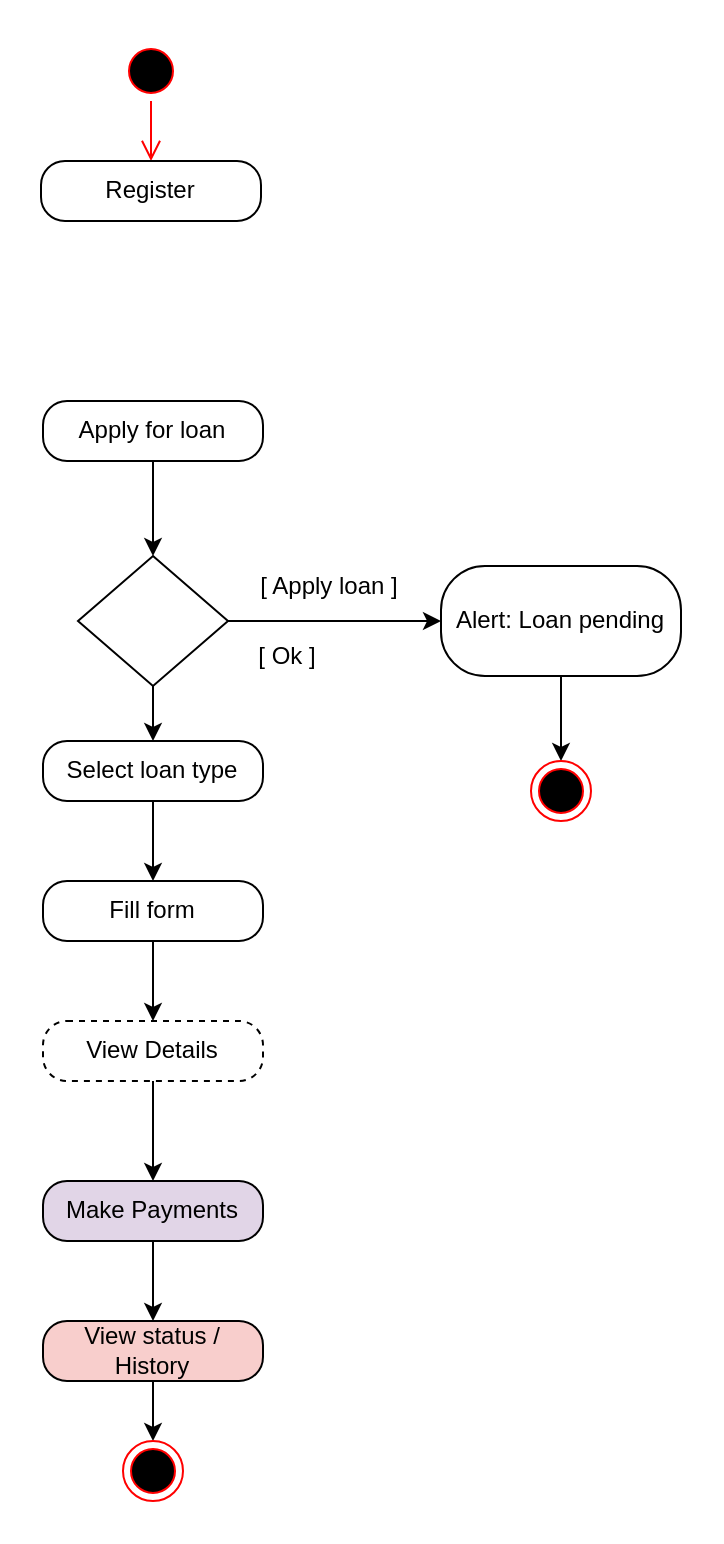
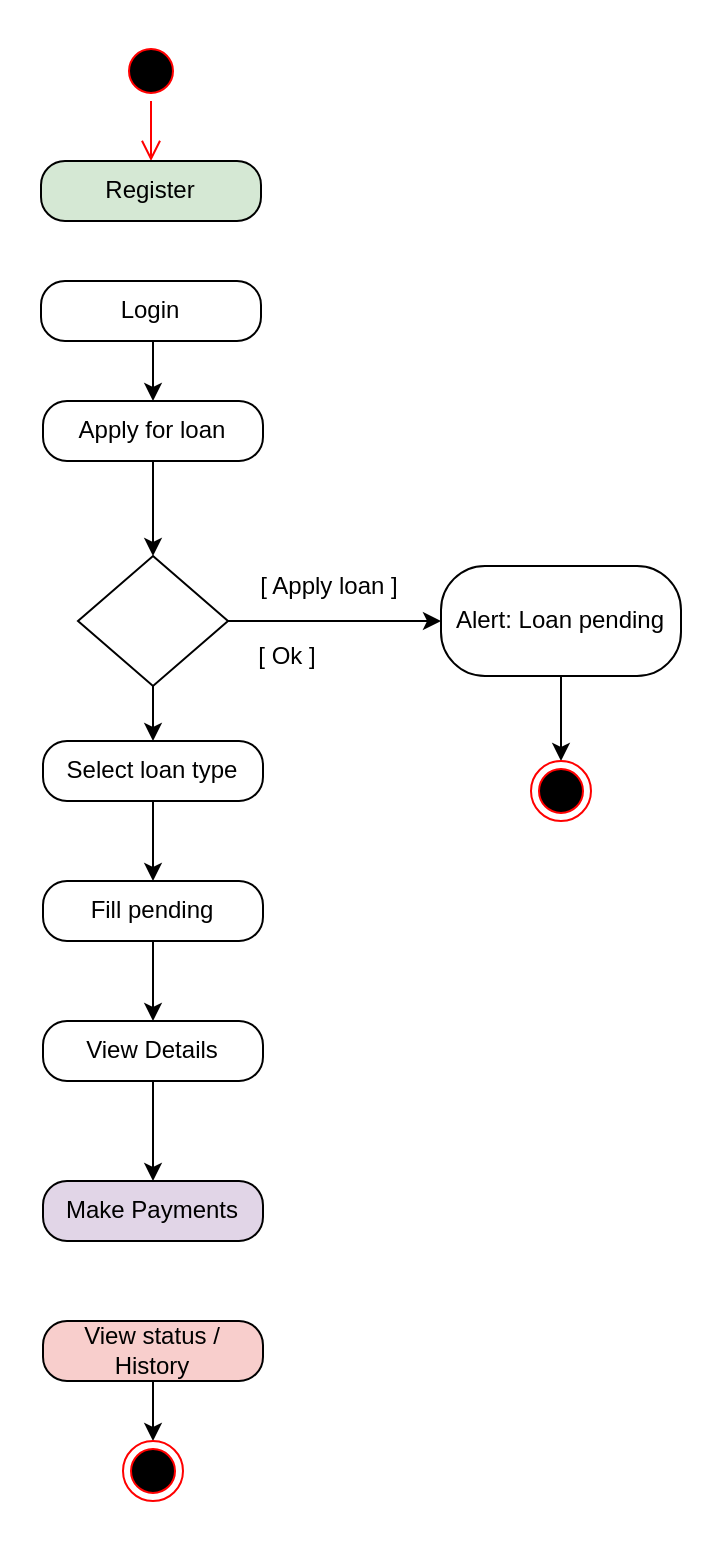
  <mxCell id="0" />
  <mxCell id="1" parent="0" />
  <mxCell id="2" value="" style="ellipse;html=1;shape=startState;fillColor=#000000;strokeColor=#ff0000;" parent="1" vertex="1"><mxGeometry x="60" y="20" width="30" height="30" as="geometry" /></mxCell>
  <mxCell id="3" value="" style="edgeStyle=orthogonalEdgeStyle;html=1;verticalAlign=bottom;endArrow=open;endSize=8;strokeColor=#ff0000;rounded=0;entryX=0.5;entryY=0;entryDx=0;entryDy=0;" parent="1" source="2" target="18" edge="1"><mxGeometry relative="1" as="geometry"><mxPoint x="75" y="70" as="targetPoint" /></mxGeometry></mxCell>
+ <mxCell id="4" value="" style="edgeStyle=orthogonalEdgeStyle;rounded=0;orthogonalLoop=1;jettySize=auto;html=1;exitX=0.5;exitY=1;exitDx=0;exitDy=0;entryX=0.5;entryY=0;entryDx=0;entryDy=0;" parent="1" source="23" target="22" edge="1"><mxGeometry relative="1" as="geometry"><mxPoint x="75" y="160" as="sourcePoint" /><mxPoint x="76" y="190" as="targetPoint" /></mxGeometry></mxCell>
  <mxCell id="5" value="" style="edgeStyle=orthogonalEdgeStyle;rounded=0;orthogonalLoop=1;jettySize=auto;html=1;entryX=0;entryY=0.5;entryDx=0;entryDy=0;" parent="1" source="7" target="21" edge="1"><mxGeometry relative="1" as="geometry"><mxPoint x="220" y="310.1" as="targetPoint" /></mxGeometry></mxCell>
  <mxCell id="6" value="" style="edgeStyle=orthogonalEdgeStyle;rounded=0;orthogonalLoop=1;jettySize=auto;html=1;entryX=0.5;entryY=0;entryDx=0;entryDy=0;" parent="1" source="7" target="19" edge="1"><mxGeometry relative="1" as="geometry"><mxPoint x="76" y="372.5" as="targetPoint" /></mxGeometry></mxCell>
  <mxCell id="7" value="" style="rhombus;whiteSpace=wrap;html=1;" parent="1" vertex="1"><mxGeometry x="38.5" y="277.5" width="75" height="65" as="geometry" /></mxCell>
  <mxCell id="8" value="" style="edgeStyle=orthogonalEdgeStyle;rounded=0;orthogonalLoop=1;jettySize=auto;html=1;exitX=0.5;exitY=1;exitDx=0;exitDy=0;entryX=0.5;entryY=0;entryDx=0;entryDy=0;" parent="1" source="21" edge="1" target="14"><mxGeometry relative="1" as="geometry"><mxPoint x="285" y="380" as="targetPoint" /><Array as="points" /><mxPoint x="285" y="338.75" as="sourcePoint" /></mxGeometry></mxCell>
  <mxCell id="9" value="[ Apply loan ]" style="text;html=1;align=center;verticalAlign=middle;whiteSpace=wrap;rounded=0;" parent="1" vertex="1"><mxGeometry x="117.5" y="277.5" width="92.5" height="30" as="geometry" /></mxCell>
  <mxCell id="10" value="" style="edgeStyle=orthogonalEdgeStyle;rounded=0;orthogonalLoop=1;jettySize=auto;html=1;exitX=0.5;exitY=1;exitDx=0;exitDy=0;entryX=0.5;entryY=0;entryDx=0;entryDy=0;" parent="1" source="19" target="20" edge="1"><mxGeometry relative="1" as="geometry"><mxPoint x="76" y="410" as="sourcePoint" /><mxPoint x="76" y="440" as="targetPoint" /></mxGeometry></mxCell>
  <mxCell id="11" value="" style="edgeStyle=orthogonalEdgeStyle;rounded=0;orthogonalLoop=1;jettySize=auto;html=1;exitX=0.5;exitY=1;exitDx=0;exitDy=0;entryX=0.5;entryY=0;entryDx=0;entryDy=0;" parent="1" source="20" target="24" edge="1"><mxGeometry relative="1" as="geometry"><mxPoint x="76" y="477.5" as="sourcePoint" /><mxPoint x="76" y="510" as="targetPoint" /></mxGeometry></mxCell>
  <mxCell id="12" value="" style="edgeStyle=orthogonalEdgeStyle;rounded=0;orthogonalLoop=1;jettySize=auto;html=1;exitX=0.5;exitY=1;exitDx=0;exitDy=0;entryX=0.5;entryY=0;entryDx=0;entryDy=0;" parent="1" source="24" target="26" edge="1"><mxGeometry relative="1" as="geometry"><mxPoint x="76" y="547.5" as="sourcePoint" /><mxPoint x="76" y="590" as="targetPoint" /></mxGeometry></mxCell>
- <mxCell id="13" value="" style="edgeStyle=orthogonalEdgeStyle;rounded=0;orthogonalLoop=1;jettySize=auto;html=1;exitX=0.5;exitY=1;exitDx=0;exitDy=0;entryX=0.5;entryY=0;entryDx=0;entryDy=0;" parent="1" source="26" target="25" edge="1"><mxGeometry relative="1" as="geometry"><mxPoint x="76" y="627.5" as="sourcePoint" /><mxPoint x="76" y="657.5" as="targetPoint" /></mxGeometry></mxCell>
  <mxCell id="14" value="" style="ellipse;html=1;shape=endState;fillColor=#000000;strokeColor=#ff0000;" parent="1" vertex="1"><mxGeometry x="265" y="380" width="30" height="30" as="geometry" /></mxCell>
  <mxCell id="15" value="" style="edgeStyle=orthogonalEdgeStyle;rounded=0;orthogonalLoop=1;jettySize=auto;html=1;entryX=0.5;entryY=0;entryDx=0;entryDy=0;exitX=0.5;exitY=1;exitDx=0;exitDy=0;" parent="1" source="25" edge="1" target="16"><mxGeometry relative="1" as="geometry"><mxPoint x="75" y="720" as="targetPoint" /><mxPoint x="76" y="695" as="sourcePoint" /></mxGeometry></mxCell>
  <mxCell id="16" value="" style="ellipse;html=1;shape=endState;fillColor=#000000;strokeColor=#ff0000;" parent="1" vertex="1"><mxGeometry x="61" y="720" width="30" height="30" as="geometry" /></mxCell>
  <mxCell id="17" value="" style="edgeStyle=orthogonalEdgeStyle;rounded=0;orthogonalLoop=1;jettySize=auto;html=1;entryX=0.5;entryY=0;entryDx=0;entryDy=0;exitX=0.5;exitY=1;exitDx=0;exitDy=0;" parent="1" source="22" target="7" edge="1"><mxGeometry relative="1" as="geometry"><mxPoint x="76" y="230" as="sourcePoint" /></mxGeometry></mxCell>
- <mxCell id="18" value="Register" style="rounded=1;whiteSpace=wrap;html=1;arcSize=40;" vertex="1" parent="1"><mxGeometry x="20" y="80" width="110" height="30" as="geometry" /></mxCell>
+ <mxCell id="18" value="Register" style="rounded=1;whiteSpace=wrap;html=1;arcSize=40;fillColor=#d5e8d4;" vertex="1" parent="1"><mxGeometry x="20" y="80" width="110" height="30" as="geometry" /></mxCell>
  <mxCell id="19" value="Select loan type" style="rounded=1;whiteSpace=wrap;html=1;arcSize=40;" vertex="1" parent="1"><mxGeometry x="21" y="370" width="110" height="30" as="geometry" /></mxCell>
- <mxCell id="20" value="Fill form" style="rounded=1;whiteSpace=wrap;html=1;arcSize=40;" vertex="1" parent="1"><mxGeometry x="21" y="440" width="110" height="30" as="geometry" /></mxCell>
+ <mxCell id="20" value="Fill pending" style="rounded=1;whiteSpace=wrap;html=1;arcSize=40;" vertex="1" parent="1"><mxGeometry x="21" y="440" width="110" height="30" as="geometry" /></mxCell>
  <mxCell id="21" value="Alert: Loan pending" style="rounded=1;whiteSpace=wrap;html=1;arcSize=40;" vertex="1" parent="1"><mxGeometry x="220" y="282.5" width="120" height="55" as="geometry" /></mxCell>
  <mxCell id="22" value="Apply for loan" style="rounded=1;whiteSpace=wrap;html=1;arcSize=40;" vertex="1" parent="1"><mxGeometry x="21" y="200" width="110" height="30" as="geometry" /></mxCell>
- <mxCell id="24" value="View Details" style="rounded=1;whiteSpace=wrap;html=1;arcSize=40;dashed=1;" vertex="1" parent="1"><mxGeometry x="21" y="510" width="110" height="30" as="geometry" /></mxCell>
+ <mxCell id="23" value="Login" style="rounded=1;whiteSpace=wrap;html=1;arcSize=40;" vertex="1" parent="1"><mxGeometry x="20" y="140" width="110" height="30" as="geometry" /></mxCell>
+ <mxCell id="24" value="View Details" style="rounded=1;whiteSpace=wrap;html=1;arcSize=40;" vertex="1" parent="1"><mxGeometry x="21" y="510" width="110" height="30" as="geometry" /></mxCell>
  <mxCell id="25" value="View status / History" style="rounded=1;whiteSpace=wrap;html=1;arcSize=40;fillColor=#f8cecc;" vertex="1" parent="1"><mxGeometry x="21" y="660" width="110" height="30" as="geometry" /></mxCell>
  <mxCell id="26" value="Make Payments" style="rounded=1;whiteSpace=wrap;html=1;arcSize=40;fillColor=#e1d5e7;" vertex="1" parent="1"><mxGeometry x="21" y="590" width="110" height="30" as="geometry" /></mxCell>
  <mxCell id="27" value="[ Ok ]" style="text;html=1;align=center;verticalAlign=middle;resizable=0;points=[];autosize=1;strokeColor=none;fillColor=none;" vertex="1" parent="1"><mxGeometry x="117.5" y="312.5" width="50" height="30" as="geometry" /></mxCell>
